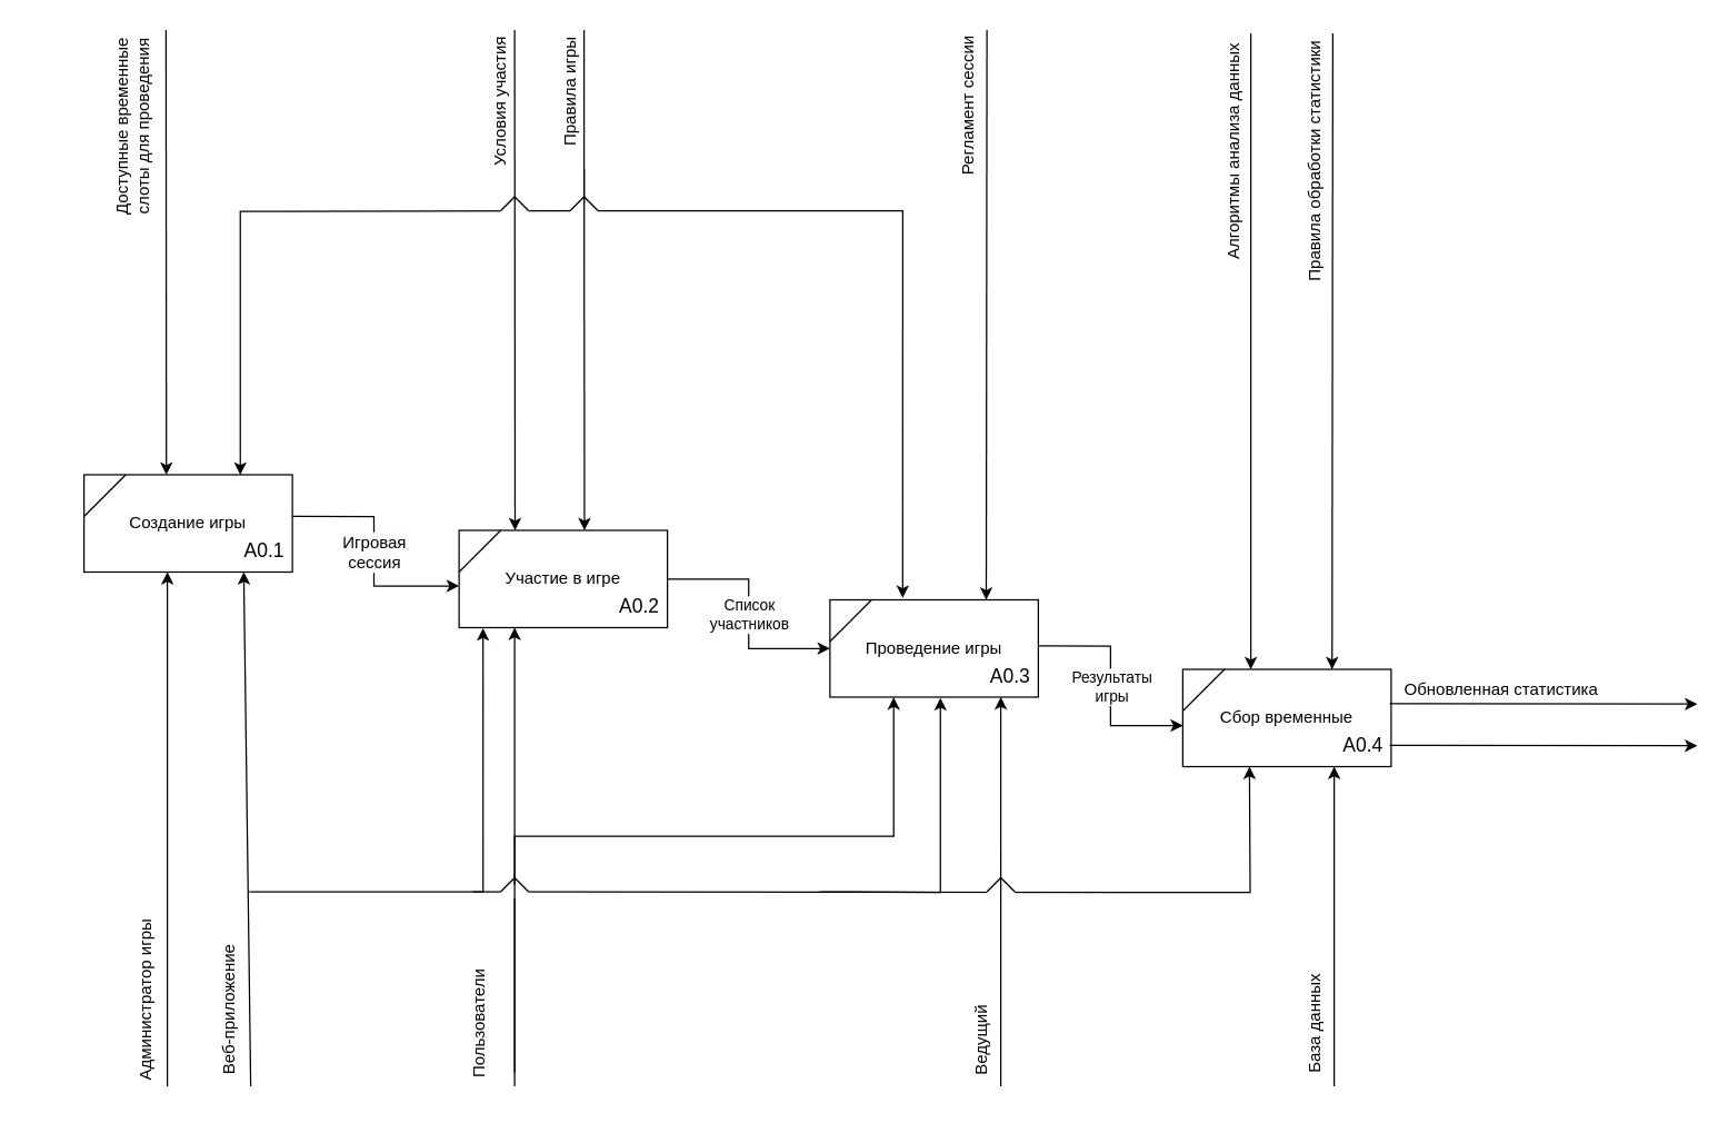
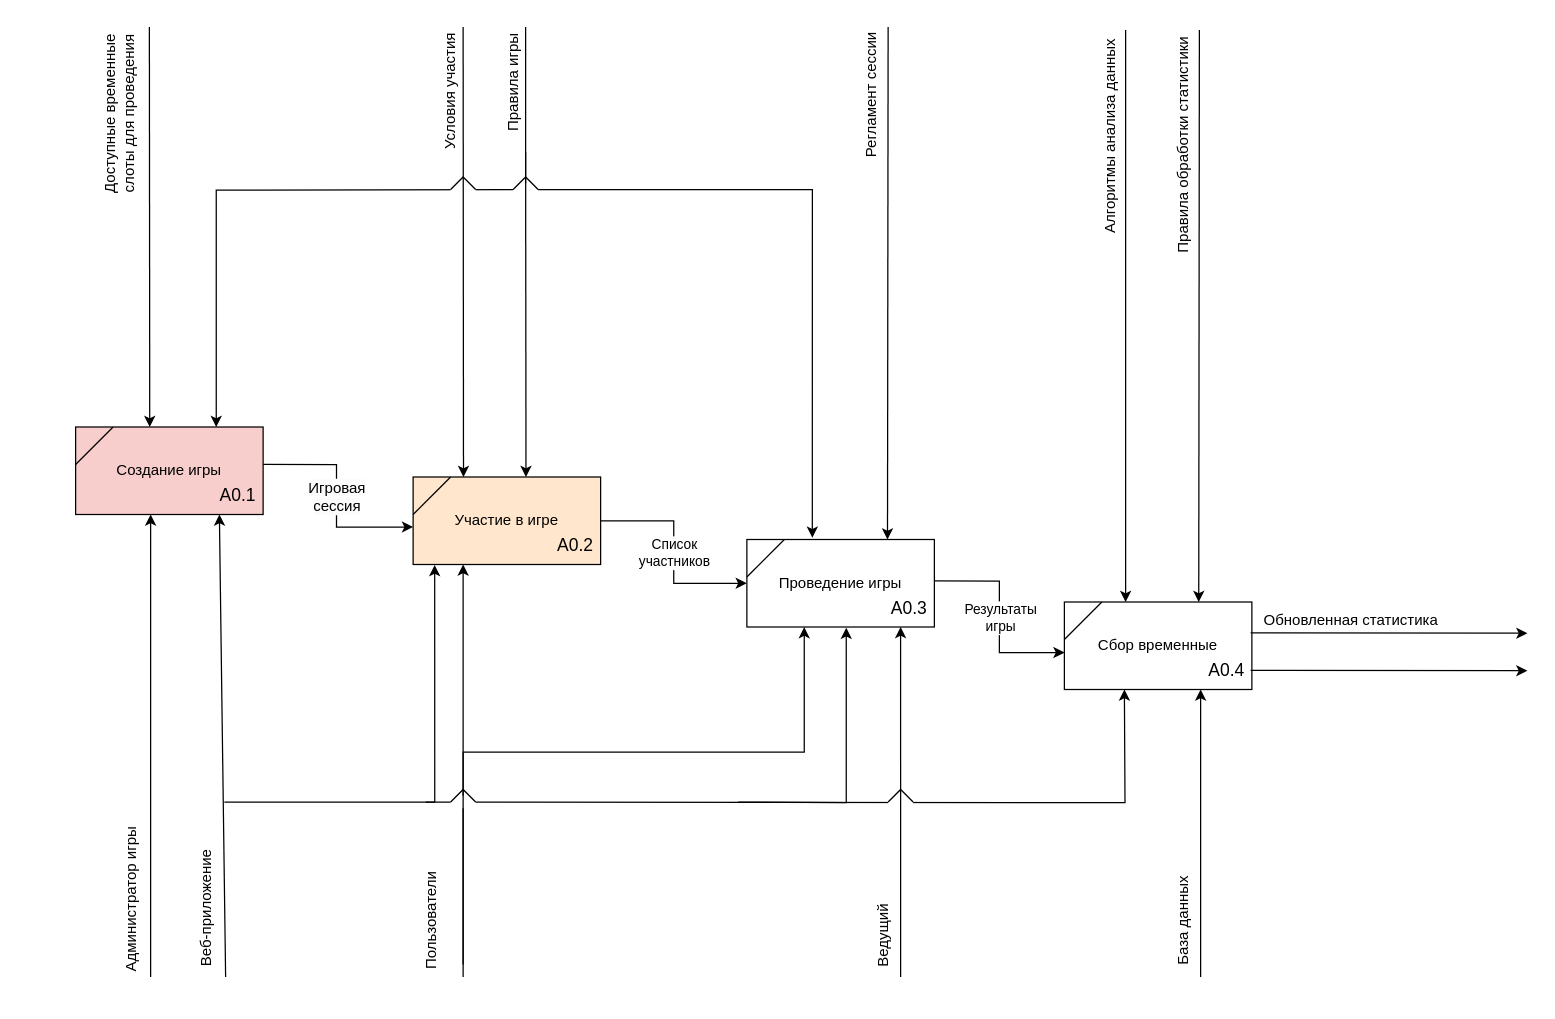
  <mxCell id="0" />
  <mxCell id="1" parent="0" />
  <mxCell id="2" value="" style="endArrow=classic;html=1;rounded=0;entryX=0.75;entryY=0;entryDx=0;entryDy=0;edgeStyle=orthogonalEdgeStyle;" edge="1" parent="1" target="6"><mxGeometry width="50" height="50" relative="1" as="geometry"><mxPoint x="420" y="151" as="sourcePoint" /><mxPoint x="240" y="151" as="targetPoint" /></mxGeometry></mxCell>
  <mxCell id="3" value="Веб-приложение" style="text;html=1;align=center;verticalAlign=middle;whiteSpace=wrap;rounded=0;rotation=270;" vertex="1" parent="1"><mxGeometry x="110" y="711" width="110" height="30" as="geometry" /></mxCell>
  <mxCell id="4" value="Администратор игры" style="text;html=1;align=center;verticalAlign=middle;whiteSpace=wrap;rounded=0;rotation=270;" vertex="1" parent="1"><mxGeometry x="40" y="704" width="130" height="30" as="geometry" /></mxCell>
  <mxCell id="5" value="" style="group" vertex="1" connectable="0" parent="1"><mxGeometry x="60" y="341" width="160" height="70" as="geometry" /></mxCell>
- <mxCell id="6" value="Создание игры" style="rounded=0;whiteSpace=wrap;html=1;" vertex="1" parent="5"><mxGeometry width="150" height="70" as="geometry" /></mxCell>
+ <mxCell id="6" value="Создание игры" style="rounded=0;whiteSpace=wrap;html=1;fillColor=#f8cecc;" vertex="1" parent="5"><mxGeometry width="150" height="70" as="geometry" /></mxCell>
  <mxCell id="7" value="А0.1" style="text;html=1;align=center;verticalAlign=middle;whiteSpace=wrap;rounded=0;fontSize=14;" vertex="1" parent="5"><mxGeometry x="100" y="40" width="60" height="30" as="geometry" /></mxCell>
  <mxCell id="8" value="" style="endArrow=none;html=1;rounded=0;" edge="1" parent="5"><mxGeometry width="50" height="50" relative="1" as="geometry"><mxPoint y="30" as="sourcePoint" /><mxPoint x="30" as="targetPoint" /></mxGeometry></mxCell>
  <mxCell id="9" value="" style="group" vertex="1" connectable="0" parent="1"><mxGeometry x="330" y="381" width="160" height="70" as="geometry" /></mxCell>
- <mxCell id="10" value="Участие в игре" style="rounded=0;whiteSpace=wrap;html=1;" vertex="1" parent="9"><mxGeometry width="150" height="70" as="geometry" /></mxCell>
+ <mxCell id="10" value="Участие в игре" style="rounded=0;whiteSpace=wrap;html=1;fillColor=#ffe6cc;" vertex="1" parent="9"><mxGeometry width="150" height="70" as="geometry" /></mxCell>
  <mxCell id="11" value="А0.2" style="text;html=1;align=center;verticalAlign=middle;whiteSpace=wrap;rounded=0;fontSize=14;" vertex="1" parent="9"><mxGeometry x="100" y="40" width="60" height="30" as="geometry" /></mxCell>
  <mxCell id="12" value="" style="endArrow=none;html=1;rounded=0;" edge="1" parent="9"><mxGeometry width="50" height="50" relative="1" as="geometry"><mxPoint y="30" as="sourcePoint" /><mxPoint x="30" as="targetPoint" /></mxGeometry></mxCell>
  <mxCell id="13" value="" style="group" vertex="1" connectable="0" parent="1"><mxGeometry x="597" y="431" width="160" height="70" as="geometry" /></mxCell>
  <mxCell id="14" value="Проведение игры" style="rounded=0;whiteSpace=wrap;html=1;" vertex="1" parent="13"><mxGeometry width="150" height="70" as="geometry" /></mxCell>
  <mxCell id="15" value="А0.3" style="text;html=1;align=center;verticalAlign=middle;whiteSpace=wrap;rounded=0;fontSize=14;" vertex="1" parent="13"><mxGeometry x="100" y="40" width="60" height="30" as="geometry" /></mxCell>
  <mxCell id="16" value="" style="endArrow=none;html=1;rounded=0;" edge="1" parent="13"><mxGeometry width="50" height="50" relative="1" as="geometry"><mxPoint y="30" as="sourcePoint" /><mxPoint x="30" as="targetPoint" /></mxGeometry></mxCell>
  <mxCell id="17" value="" style="group" vertex="1" connectable="0" parent="1"><mxGeometry x="851" y="481" width="160" height="70" as="geometry" /></mxCell>
  <mxCell id="18" value="Сбор временные" style="rounded=0;whiteSpace=wrap;html=1;" vertex="1" parent="17"><mxGeometry width="150" height="70" as="geometry" /></mxCell>
  <mxCell id="19" value="А0.4" style="text;html=1;align=center;verticalAlign=middle;whiteSpace=wrap;rounded=0;fontSize=14;" vertex="1" parent="17"><mxGeometry x="100" y="40" width="60" height="30" as="geometry" /></mxCell>
  <mxCell id="20" value="" style="endArrow=none;html=1;rounded=0;" edge="1" parent="17"><mxGeometry width="50" height="50" relative="1" as="geometry"><mxPoint y="30" as="sourcePoint" /><mxPoint x="30" as="targetPoint" /></mxGeometry></mxCell>
  <mxCell id="21" value="" style="endArrow=classic;html=1;rounded=0;edgeStyle=orthogonalEdgeStyle;" edge="1" parent="1"><mxGeometry relative="1" as="geometry"><mxPoint x="210" y="370.99" as="sourcePoint" /><mxPoint x="330" y="421" as="targetPoint" /><Array as="points"><mxPoint x="268.65" y="370.99" /><mxPoint x="268.65" y="420.99" /></Array></mxGeometry></mxCell>
  <mxCell id="22" value="&lt;span style=&quot;font-size: 12px; text-wrap: wrap; background-color: rgb(251, 251, 251);&quot;&gt;Игровая сессия&lt;/span&gt;" style="edgeLabel;resizable=0;html=1;;align=center;verticalAlign=middle;" connectable="0" vertex="1" parent="21"><mxGeometry relative="1" as="geometry"><mxPoint y="-1" as="offset" /></mxGeometry></mxCell>
  <mxCell id="23" value="" style="endArrow=classic;html=1;rounded=0;exitX=1;exitY=0.5;exitDx=0;exitDy=0;entryX=0;entryY=0.5;entryDx=0;entryDy=0;edgeStyle=orthogonalEdgeStyle;" edge="1" parent="1" source="10" target="14"><mxGeometry relative="1" as="geometry"><mxPoint x="410" y="491" as="sourcePoint" /><mxPoint x="510" y="491" as="targetPoint" /></mxGeometry></mxCell>
  <mxCell id="24" value="Список&lt;div&gt;участников&lt;/div&gt;" style="edgeLabel;resizable=0;html=1;;align=center;verticalAlign=middle;" connectable="0" vertex="1" parent="23"><mxGeometry relative="1" as="geometry" /></mxCell>
  <mxCell id="25" value="" style="endArrow=classic;html=1;rounded=0;exitX=1.001;exitY=0.474;exitDx=0;exitDy=0;exitPerimeter=0;entryX=0.001;entryY=0.578;entryDx=0;entryDy=0;entryPerimeter=0;edgeStyle=orthogonalEdgeStyle;" edge="1" parent="1" source="14" target="18"><mxGeometry relative="1" as="geometry"><mxPoint x="430" y="571" as="sourcePoint" /><mxPoint x="530" y="571" as="targetPoint" /></mxGeometry></mxCell>
  <mxCell id="26" value="Результаты&lt;div&gt;игры&lt;/div&gt;" style="edgeLabel;resizable=0;html=1;;align=center;verticalAlign=middle;" connectable="0" vertex="1" parent="25"><mxGeometry relative="1" as="geometry" /></mxCell>
  <mxCell id="27" value="" style="endArrow=classic;html=1;rounded=0;" edge="1" parent="1"><mxGeometry width="50" height="50" relative="1" as="geometry"><mxPoint x="1000" y="505.76" as="sourcePoint" /><mxPoint x="1221.463" y="506" as="targetPoint" /></mxGeometry></mxCell>
  <mxCell id="28" value="Обновленная статистика" style="text;html=1;align=center;verticalAlign=middle;resizable=0;points=[];autosize=1;strokeColor=none;fillColor=none;" vertex="1" parent="1"><mxGeometry x="1000" y="481" width="160" height="30" as="geometry" /></mxCell>
  <mxCell id="29" value="" style="endArrow=classic;html=1;rounded=0;" edge="1" parent="1"><mxGeometry width="50" height="50" relative="1" as="geometry"><mxPoint x="1000" y="535.76" as="sourcePoint" /><mxPoint x="1221.463" y="536" as="targetPoint" /></mxGeometry></mxCell>
  <mxCell id="30" value="Правила игры" style="text;html=1;align=center;verticalAlign=middle;resizable=0;points=[];autosize=1;strokeColor=none;fillColor=none;rotation=270;" vertex="1" parent="1"><mxGeometry x="360" y="51" width="100" height="30" as="geometry" /></mxCell>
  <mxCell id="31" value="Доступные временные&lt;div&gt;слоты для проведения&lt;/div&gt;" style="text;html=1;align=center;verticalAlign=middle;resizable=0;points=[];autosize=1;strokeColor=none;fillColor=none;rotation=270;" vertex="1" parent="1"><mxGeometry x="20" y="71" width="150" height="40" as="geometry" /></mxCell>
  <mxCell id="32" value="Условия участия" style="text;html=1;align=center;verticalAlign=middle;resizable=0;points=[];autosize=1;strokeColor=none;fillColor=none;rotation=270;" vertex="1" parent="1"><mxGeometry x="300" y="58" width="120" height="30" as="geometry" /></mxCell>
  <mxCell id="33" value="Регламент сессии" style="text;html=1;align=center;verticalAlign=middle;resizable=0;points=[];autosize=1;strokeColor=none;fillColor=none;rotation=270;" vertex="1" parent="1"><mxGeometry x="637" y="61" width="120" height="30" as="geometry" /></mxCell>
  <mxCell id="34" value="Алгоритмы анализа данных" style="text;html=1;align=center;verticalAlign=middle;resizable=0;points=[];autosize=1;strokeColor=none;fillColor=none;rotation=270;" vertex="1" parent="1"><mxGeometry x="798" y="94" width="180" height="30" as="geometry" /></mxCell>
  <mxCell id="35" value="Правила обработки статистики" style="text;html=1;align=center;verticalAlign=middle;resizable=0;points=[];autosize=1;strokeColor=none;fillColor=none;rotation=270;" vertex="1" parent="1"><mxGeometry x="846" y="101" width="200" height="30" as="geometry" /></mxCell>
  <mxCell id="36" value="" style="endArrow=classic;html=1;rounded=0;entryX=0.75;entryY=0;entryDx=0;entryDy=0;" edge="1" parent="1"><mxGeometry width="50" height="50" relative="1" as="geometry"><mxPoint x="959" y="23.308" as="sourcePoint" /><mxPoint x="958.5" y="481" as="targetPoint" /></mxGeometry></mxCell>
  <mxCell id="37" value="" style="endArrow=classic;html=1;rounded=0;entryX=0.75;entryY=0;entryDx=0;entryDy=0;" edge="1" parent="1"><mxGeometry width="50" height="50" relative="1" as="geometry"><mxPoint x="900" y="23.308" as="sourcePoint" /><mxPoint x="900" y="481" as="targetPoint" /></mxGeometry></mxCell>
  <mxCell id="38" value="" style="endArrow=classic;html=1;rounded=0;entryX=0.75;entryY=0;entryDx=0;entryDy=0;" edge="1" parent="1" target="14"><mxGeometry width="50" height="50" relative="1" as="geometry"><mxPoint x="710" y="20.998" as="sourcePoint" /><mxPoint x="710" y="479" as="targetPoint" /></mxGeometry></mxCell>
  <mxCell id="39" value="" style="endArrow=classic;html=1;rounded=0;entryX=0.349;entryY=-0.035;entryDx=0;entryDy=0;entryPerimeter=0;edgeStyle=orthogonalEdgeStyle;" edge="1" parent="1"><mxGeometry width="50" height="50" relative="1" as="geometry"><mxPoint x="420" y="21" as="sourcePoint" /><mxPoint x="649.35" y="429.55" as="targetPoint" /><Array as="points"><mxPoint x="420" y="151" /><mxPoint x="649" y="151" /></Array></mxGeometry></mxCell>
  <mxCell id="40" value="" style="endArrow=classic;html=1;rounded=0;entryX=0.662;entryY=0;entryDx=0;entryDy=0;entryPerimeter=0;" edge="1" parent="1"><mxGeometry width="50" height="50" relative="1" as="geometry"><mxPoint x="119" y="21" as="sourcePoint" /><mxPoint x="119.3" y="341" as="targetPoint" /></mxGeometry></mxCell>
  <mxCell id="41" value="" style="rounded=0;whiteSpace=wrap;html=1;strokeColor=none;" vertex="1" parent="1"><mxGeometry x="360" y="146" width="20" height="10" as="geometry" /></mxCell>
  <mxCell id="42" value="" style="endArrow=none;html=1;rounded=0;" edge="1" parent="1"><mxGeometry width="50" height="50" relative="1" as="geometry"><mxPoint x="360" y="151" as="sourcePoint" /><mxPoint x="380" y="151" as="targetPoint" /><Array as="points"><mxPoint x="370" y="141" /></Array></mxGeometry></mxCell>
  <mxCell id="43" value="" style="endArrow=classic;html=1;rounded=0;entryX=0.662;entryY=0;entryDx=0;entryDy=0;entryPerimeter=0;" edge="1" parent="1"><mxGeometry width="50" height="50" relative="1" as="geometry"><mxPoint x="370" y="21" as="sourcePoint" /><mxPoint x="370.3" y="381" as="targetPoint" /></mxGeometry></mxCell>
  <mxCell id="44" value="Пользователи" style="text;html=1;align=center;verticalAlign=middle;whiteSpace=wrap;rounded=0;rotation=270;" vertex="1" parent="1"><mxGeometry x="280" y="721" width="130" height="30" as="geometry" /></mxCell>
  <mxCell id="45" value="Ведущий" style="text;html=1;align=center;verticalAlign=middle;whiteSpace=wrap;rounded=0;rotation=270;" vertex="1" parent="1"><mxGeometry x="641" y="733" width="130" height="30" as="geometry" /></mxCell>
  <mxCell id="46" value="База данных" style="text;html=1;align=center;verticalAlign=middle;whiteSpace=wrap;rounded=0;rotation=270;" vertex="1" parent="1"><mxGeometry x="881" y="721" width="130" height="30" as="geometry" /></mxCell>
  <mxCell id="47" value="" style="endArrow=classic;html=1;rounded=0;" edge="1" parent="1"><mxGeometry width="50" height="50" relative="1" as="geometry"><mxPoint x="960" y="781" as="sourcePoint" /><mxPoint x="960" y="551" as="targetPoint" /></mxGeometry></mxCell>
  <mxCell id="48" value="" style="endArrow=classic;html=1;rounded=0;" edge="1" parent="1"><mxGeometry width="50" height="50" relative="1" as="geometry"><mxPoint x="120" y="781" as="sourcePoint" /><mxPoint x="120" y="411" as="targetPoint" /></mxGeometry></mxCell>
  <mxCell id="49" value="" style="endArrow=classic;html=1;rounded=0;edgeStyle=orthogonalEdgeStyle;" edge="1" parent="1"><mxGeometry width="50" height="50" relative="1" as="geometry"><mxPoint x="370" y="771" as="sourcePoint" /><mxPoint x="370" y="451" as="targetPoint" /><Array as="points"><mxPoint x="370" y="451" /></Array></mxGeometry></mxCell>
  <mxCell id="50" value="" style="endArrow=classic;html=1;rounded=0;entryX=0.25;entryY=1;entryDx=0;entryDy=0;" edge="1" parent="1" target="7"><mxGeometry width="50" height="50" relative="1" as="geometry"><mxPoint x="180" y="781" as="sourcePoint" /><mxPoint x="570" y="721" as="targetPoint" /></mxGeometry></mxCell>
  <mxCell id="51" value="" style="endArrow=classic;html=1;rounded=0;edgeStyle=orthogonalEdgeStyle;" edge="1" parent="1"><mxGeometry width="50" height="50" relative="1" as="geometry"><mxPoint x="179" y="641" as="sourcePoint" /><mxPoint x="899" y="551" as="targetPoint" /></mxGeometry></mxCell>
  <mxCell id="52" value="" style="rounded=0;whiteSpace=wrap;html=1;strokeColor=none;" vertex="1" parent="1"><mxGeometry x="360" y="636" width="20" height="10" as="geometry" /></mxCell>
  <mxCell id="53" value="" style="endArrow=none;html=1;rounded=0;" edge="1" parent="1"><mxGeometry width="50" height="50" relative="1" as="geometry"><mxPoint x="360" y="641" as="sourcePoint" /><mxPoint x="380" y="641" as="targetPoint" /><Array as="points"><mxPoint x="370" y="631" /></Array></mxGeometry></mxCell>
  <mxCell id="54" value="" style="endArrow=classic;html=1;rounded=0;edgeStyle=orthogonalEdgeStyle;entryX=0.306;entryY=1.001;entryDx=0;entryDy=0;entryPerimeter=0;" edge="1" parent="1" target="14"><mxGeometry width="50" height="50" relative="1" as="geometry"><mxPoint x="370" y="781" as="sourcePoint" /><mxPoint x="378" y="461" as="targetPoint" /><Array as="points"><mxPoint x="370" y="661" /><mxPoint x="370" y="601" /><mxPoint x="643" y="601" /></Array></mxGeometry></mxCell>
  <mxCell id="55" value="" style="rounded=0;whiteSpace=wrap;html=1;strokeColor=none;" vertex="1" parent="1"><mxGeometry x="710" y="636" width="20" height="10" as="geometry" /></mxCell>
  <mxCell id="56" value="" style="endArrow=none;html=1;rounded=0;" edge="1" parent="1"><mxGeometry width="50" height="50" relative="1" as="geometry"><mxPoint x="710" y="641" as="sourcePoint" /><mxPoint x="730" y="641" as="targetPoint" /><Array as="points"><mxPoint x="720" y="631" /></Array></mxGeometry></mxCell>
  <mxCell id="57" value="" style="endArrow=classic;html=1;rounded=0;entryX=0.383;entryY=1;entryDx=0;entryDy=0;entryPerimeter=0;" edge="1" parent="1" target="15"><mxGeometry width="50" height="50" relative="1" as="geometry"><mxPoint x="720" y="781" as="sourcePoint" /><mxPoint x="720" y="511" as="targetPoint" /></mxGeometry></mxCell>
  <mxCell id="58" value="" style="endArrow=classic;html=1;rounded=0;edgeStyle=orthogonalEdgeStyle;entryX=0.53;entryY=1.008;entryDx=0;entryDy=0;entryPerimeter=0;" edge="1" parent="1" target="14"><mxGeometry width="50" height="50" relative="1" as="geometry"><mxPoint x="590" y="641" as="sourcePoint" /><mxPoint x="909" y="561" as="targetPoint" /></mxGeometry></mxCell>
  <mxCell id="59" value="" style="endArrow=classic;html=1;rounded=0;edgeStyle=orthogonalEdgeStyle;entryX=0.115;entryY=1.006;entryDx=0;entryDy=0;entryPerimeter=0;" edge="1" parent="1" target="10"><mxGeometry width="50" height="50" relative="1" as="geometry"><mxPoint x="340" y="641" as="sourcePoint" /><mxPoint x="909" y="561" as="targetPoint" /><Array as="points"><mxPoint x="347" y="641" /></Array></mxGeometry></mxCell>
  <mxCell id="60" value="" style="rounded=0;whiteSpace=wrap;html=1;strokeColor=none;" vertex="1" parent="1"><mxGeometry x="410" y="146" width="20" height="10" as="geometry" /></mxCell>
  <mxCell id="61" value="" style="endArrow=none;html=1;rounded=0;" edge="1" parent="1"><mxGeometry width="50" height="50" relative="1" as="geometry"><mxPoint x="410" y="151" as="sourcePoint" /><mxPoint x="430" y="151" as="targetPoint" /><Array as="points"><mxPoint x="420" y="141" /></Array></mxGeometry></mxCell>
  <mxCell id="62" value="" style="endArrow=classic;html=1;rounded=0;entryX=0.662;entryY=0;entryDx=0;entryDy=0;entryPerimeter=0;" edge="1" parent="1"><mxGeometry width="50" height="50" relative="1" as="geometry"><mxPoint x="420" y="121" as="sourcePoint" /><mxPoint x="420.3" y="381" as="targetPoint" /></mxGeometry></mxCell>
